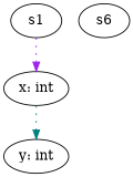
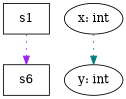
  digraph {
    fontname="DejaVu Serif"
    node [fontname="DejaVu Serif"]
    edge [fontname="DejaVu Serif" style=dotted]
-   n1 [label=s1 shape=ellipse]
+   n1 [label=s1 shape=box]
    n2 [label="x: int"]
    n3 [label="y: int"]
-   n4 [label=s6 shape=ellipse]
-   n1 -> n2 [color=purple]
+   n4 [label=s6 shape=box]
+   n1 -> n4 [color=purple]
    n2 -> n3 [color=teal]
  }
